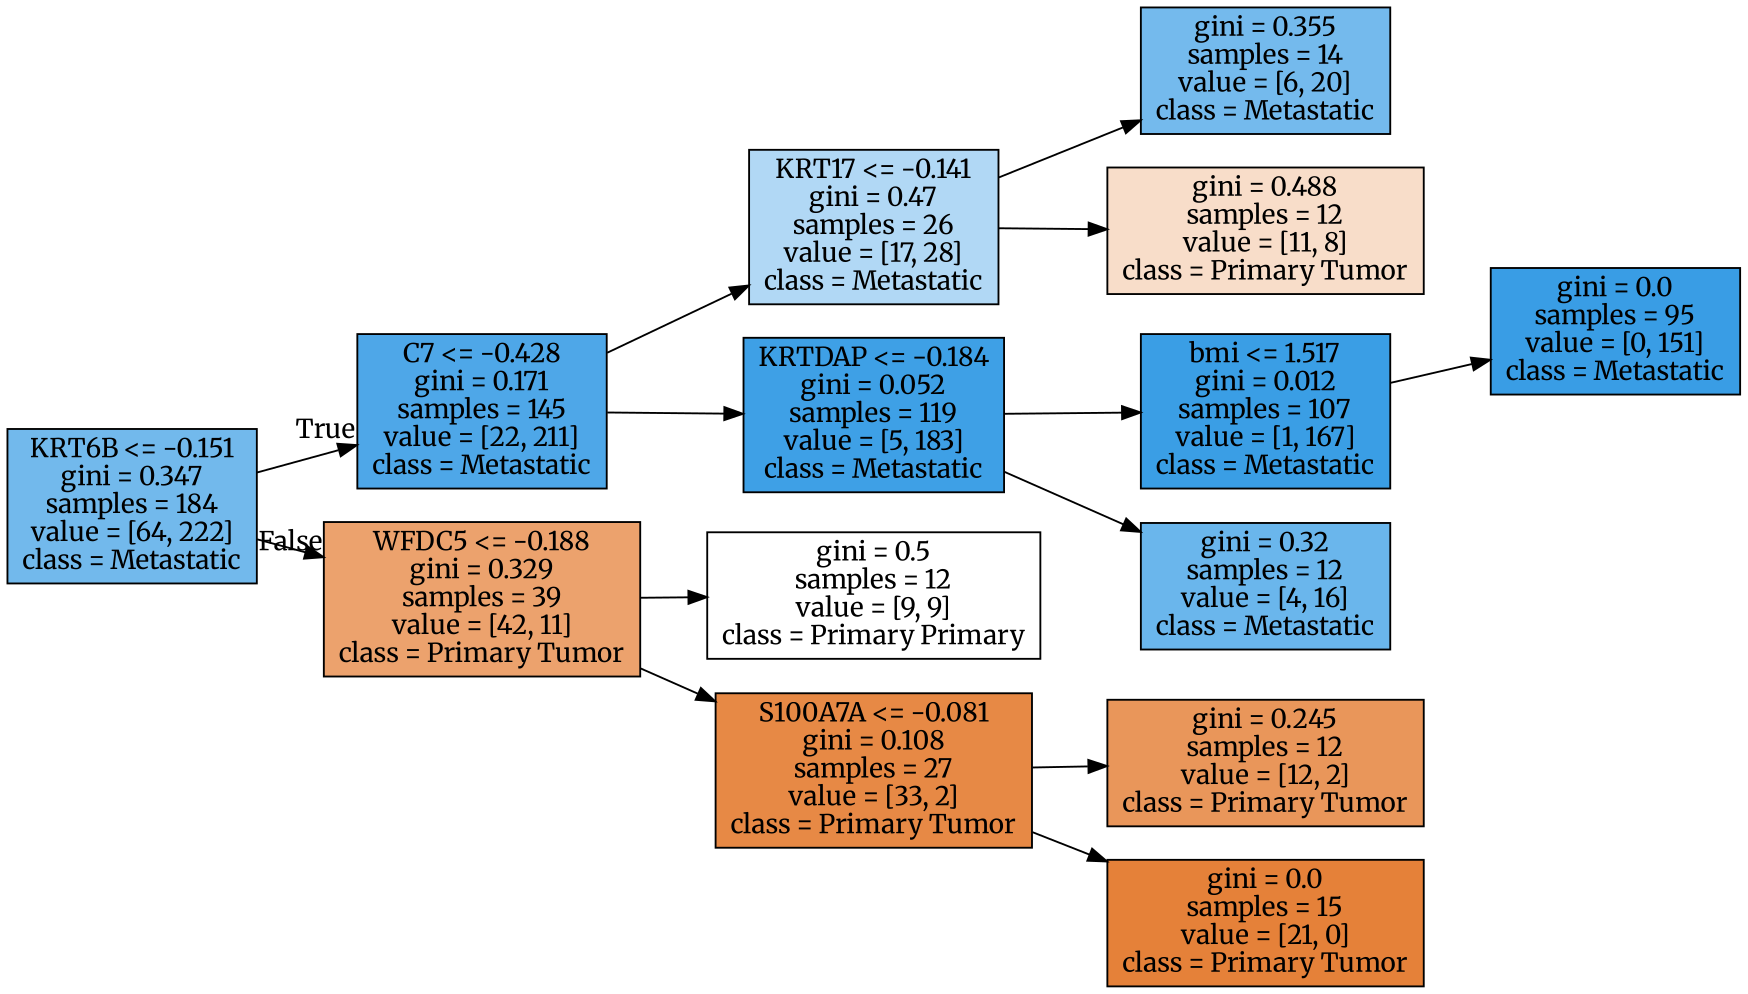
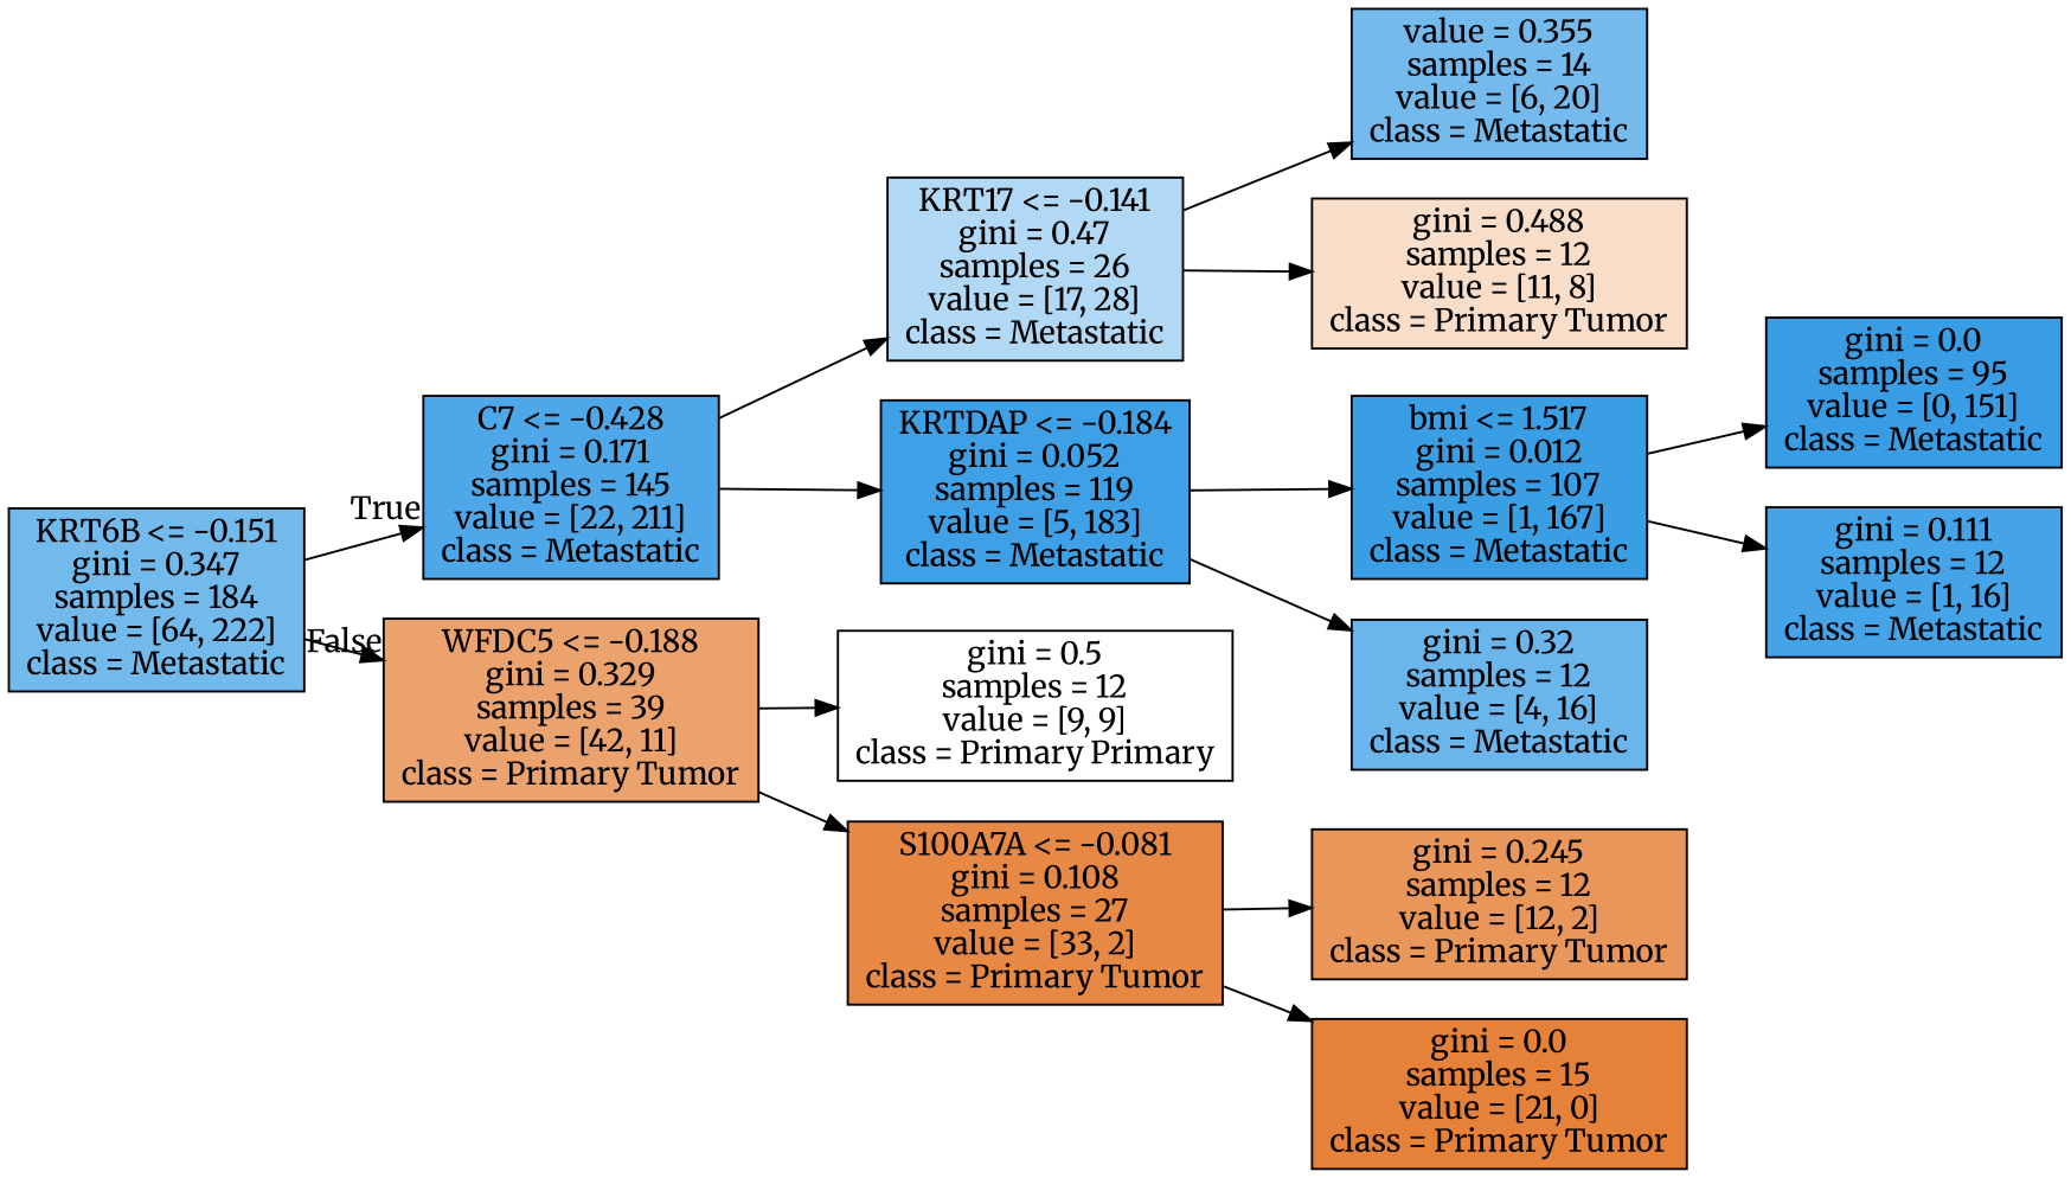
  digraph {
    fontname=Merriweather
    rankdir=LR
    node [color=black fontname=Merriweather shape=box style=filled]
    edge [fontname=Merriweather]
    n1 [fillcolor="#72b9ec" label="KRT6B <= -0.151\ngini = 0.347\nsamples = 184\nvalue = [64, 222]\nclass = Metastatic"]
    n2 [fillcolor="#4ea7e8" label="C7 <= -0.428\ngini = 0.171\nsamples = 145\nvalue = [22, 211]\nclass = Metastatic"]
    n3 [fillcolor="#eca26d" label="WFDC5 <= -0.188\ngini = 0.329\nsamples = 39\nvalue = [42, 11]\nclass = Primary Tumor"]
    n4 [fillcolor="#b1d8f5" label="KRT17 <= -0.141\ngini = 0.47\nsamples = 26\nvalue = [17, 28]\nclass = Metastatic"]
    n5 [fillcolor="#3ea0e6" label="KRTDAP <= -0.184\ngini = 0.052\nsamples = 119\nvalue = [5, 183]\nclass = Metastatic"]
    n6 [fillcolor="#ffffff" label="gini = 0.5\nsamples = 12\nvalue = [9, 9]\nclass = Primary Primary"]
    n7 [fillcolor="#e78945" label="S100A7A <= -0.081\ngini = 0.108\nsamples = 27\nvalue = [33, 2]\nclass = Primary Tumor"]
-   n8 [fillcolor="#74baed" label="gini = 0.355\nsamples = 14\nvalue = [6, 20]\nclass = Metastatic"]
+   n8 [fillcolor="#74baed" label="value = 0.355\nsamples = 14\nvalue = [6, 20]\nclass = Metastatic"]
    n9 [fillcolor="#f8ddc9" label="gini = 0.488\nsamples = 12\nvalue = [11, 8]\nclass = Primary Tumor"]
    n10 [fillcolor="#3a9ee5" label="bmi <= 1.517\ngini = 0.012\nsamples = 107\nvalue = [1, 167]\nclass = Metastatic"]
    n11 [fillcolor="#6ab6ec" label="gini = 0.32\nsamples = 12\nvalue = [4, 16]\nclass = Metastatic"]
    n12 [fillcolor="#399de5" label="gini = 0.0\nsamples = 95\nvalue = [0, 151]\nclass = Metastatic"]
+   n13 [fillcolor="#45a3e7" label="gini = 0.111\nsamples = 12\nvalue = [1, 16]\nclass = Metastatic"]
    n14 [fillcolor="#e9965a" label="gini = 0.245\nsamples = 12\nvalue = [12, 2]\nclass = Primary Tumor"]
    n15 [fillcolor="#e58139" label="gini = 0.0\nsamples = 15\nvalue = [21, 0]\nclass = Primary Tumor"]
    n1 -> n2 [headlabel=True labelangle=45 labeldistance=2.5]
    n1 -> n3 [headlabel=False labelangle=-45 labeldistance=2.5]
    n2 -> n4
    n2 -> n5
    n3 -> n6
    n3 -> n7
    n4 -> n8
    n4 -> n9
    n5 -> n10
    n5 -> n11
    n7 -> n14
    n7 -> n15
    n10 -> n12
+   n10 -> n13
  }
